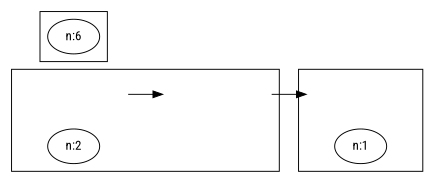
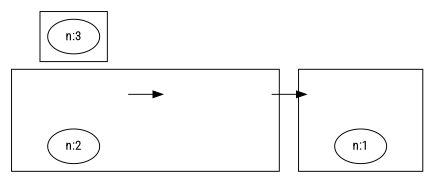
  digraph {
    compound=true
    rankdir=LR
    fontname="Roboto Condensed"
    node [fontname="Roboto Condensed"]
    edge [fontname="Roboto Condensed"]
    cluster__3_0 [style=invisible]
    cluster__2_1 [style=invisible]
    n3 [label="n:2"]
-   n4 [label="n:6"]
+   n4 [label="n:3"]
    cluster__1_2 [style=invisible]
    n6 [label="n:1"]
    subgraph cluster_1 {
      cluster__3_0
      cluster__2_1
      n3
    }
    subgraph cluster_2 {
      n4
    }
    subgraph cluster_3 {
      cluster__1_2
      n6
    }
    cluster__3_0 -> cluster__2_1
    cluster__2_1 -> cluster__1_2
  }
